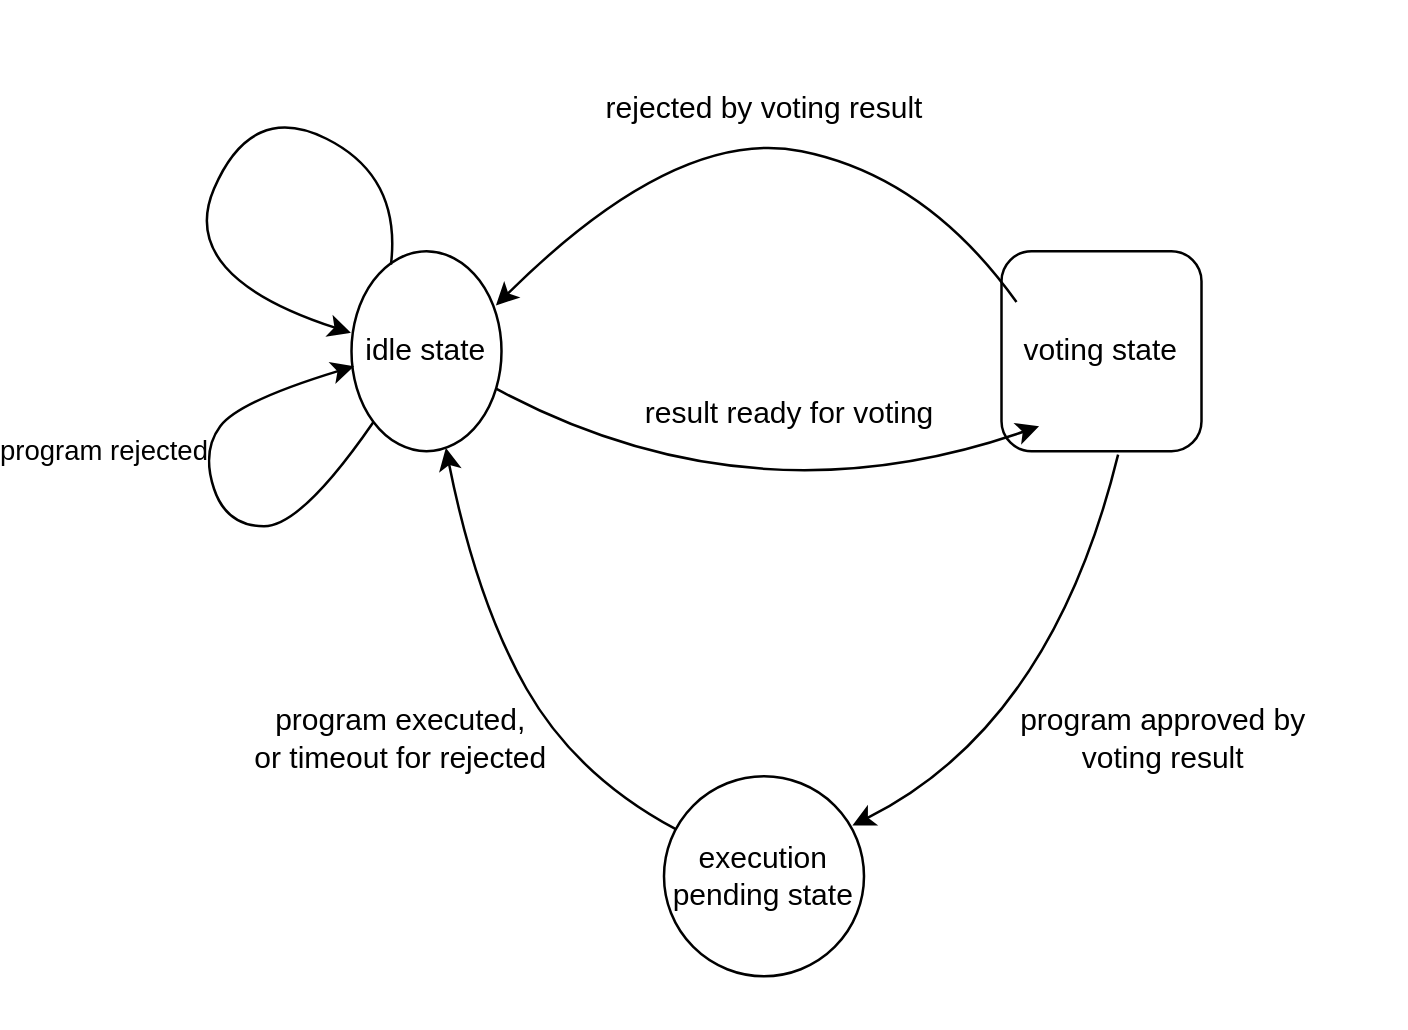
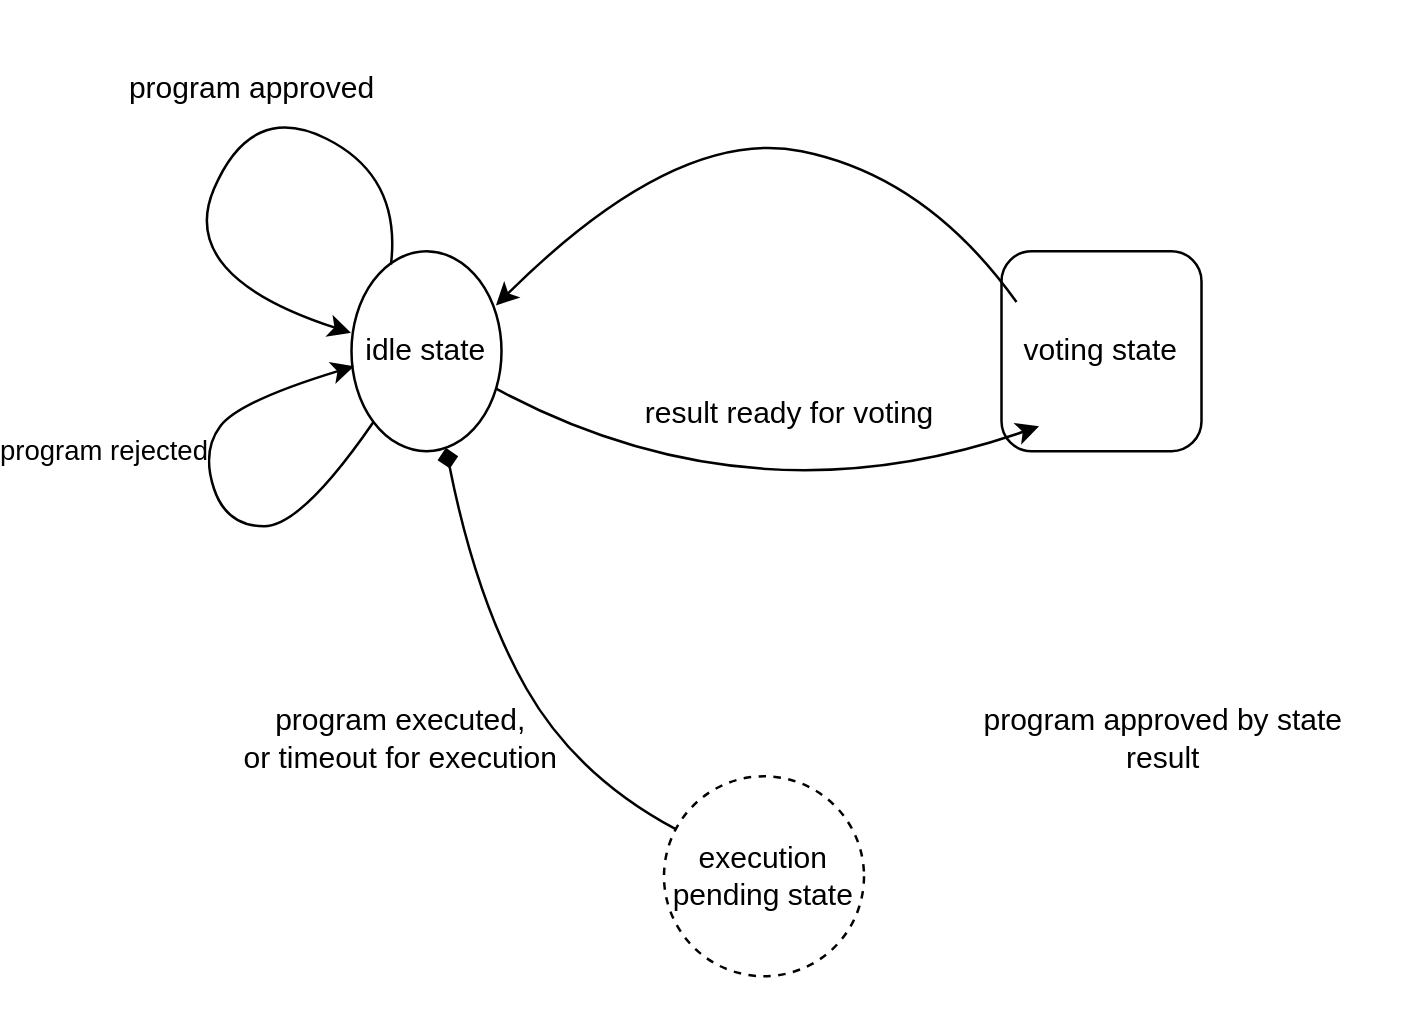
  <mxCell id="0" />
  <mxCell id="1" parent="0" />
  <mxCell id="2" value="idle state" style="ellipse;whiteSpace=wrap;html=1;aspect=fixed;" vertex="1" parent="1"><mxGeometry x="120" y="100" width="60" height="80" as="geometry" /></mxCell>
  <mxCell id="3" value="voting state" style="whiteSpace=wrap;html=1;aspect=fixed;rounded=1;" vertex="1" parent="1"><mxGeometry x="380" y="100" width="80" height="80" as="geometry" /></mxCell>
- <mxCell id="4" value="execution pending state" style="ellipse;whiteSpace=wrap;html=1;aspect=fixed;" vertex="1" parent="1"><mxGeometry x="245" y="310" width="80" height="80" as="geometry" /></mxCell>
+ <mxCell id="4" value="execution pending state" style="ellipse;whiteSpace=wrap;html=1;aspect=fixed;dashed=1;" vertex="1" parent="1"><mxGeometry x="245" y="310" width="80" height="80" as="geometry" /></mxCell>
  <mxCell id="5" value="" style="curved=1;endArrow=classic;html=1;rounded=0;exitX=0.263;exitY=0.067;exitDx=0;exitDy=0;exitPerimeter=0;entryX=-0.004;entryY=0.408;entryDx=0;entryDy=0;entryPerimeter=0;" edge="1" parent="1" source="2" target="2"><mxGeometry width="50" height="50" relative="1" as="geometry"><mxPoint x="190" y="120" as="sourcePoint" /><mxPoint x="240" y="70" as="targetPoint" /><Array as="points"><mxPoint x="140" y="70" /><mxPoint x="80" y="40" /><mxPoint x="50" y="110" /></Array></mxGeometry></mxCell>
  <mxCell id="6" value="" style="curved=1;endArrow=classic;html=1;rounded=0;exitX=0;exitY=1;exitDx=0;exitDy=0;entryX=0.017;entryY=0.575;entryDx=0;entryDy=0;entryPerimeter=0;" edge="1" parent="1" source="2" target="2"><mxGeometry width="50" height="50" relative="1" as="geometry"><mxPoint x="88" y="287" as="sourcePoint" /><mxPoint x="60" y="270" as="targetPoint" /><Array as="points"><mxPoint x="100" y="210" /><mxPoint x="70" y="210" /><mxPoint x="60" y="180" /><mxPoint x="75" y="160" /></Array></mxGeometry></mxCell>
  <mxCell id="7" value="program rejected" style="edgeLabel;html=1;align=center;verticalAlign=middle;resizable=0;points=[];" vertex="1" connectable="0" parent="6"><mxGeometry x="-0.025" relative="1" as="geometry"><mxPoint x="-47" y="-22" as="offset" /></mxGeometry></mxCell>
+ <mxCell id="8" value="program approved" style="text;html=1;align=center;verticalAlign=middle;resizable=0;points=[];autosize=1;strokeColor=none;fillColor=none;" vertex="1" parent="1"><mxGeometry x="20" y="20" width="120" height="30" as="geometry" /></mxCell>
  <mxCell id="9" value="result ready for voting" style="text;html=1;align=center;verticalAlign=middle;resizable=0;points=[];autosize=1;strokeColor=none;fillColor=none;" vertex="1" parent="1"><mxGeometry x="220" y="150" width="150" height="30" as="geometry" /></mxCell>
  <mxCell id="10" value="" style="curved=1;endArrow=classic;html=1;rounded=0;entryX=0.188;entryY=0.875;entryDx=0;entryDy=0;entryPerimeter=0;" edge="1" parent="1" source="2" target="3"><mxGeometry width="50" height="50" relative="1" as="geometry"><mxPoint x="200.004" y="218.284" as="sourcePoint" /><mxPoint x="394.04" y="172" as="targetPoint" /><Array as="points"><mxPoint x="280" y="210" /></Array></mxGeometry></mxCell>
  <mxCell id="11" value="" style="curved=1;endArrow=classic;html=1;rounded=0;exitX=0.075;exitY=0.254;exitDx=0;exitDy=0;exitPerimeter=0;entryX=0.963;entryY=0.271;entryDx=0;entryDy=0;entryPerimeter=0;" edge="1" parent="1" source="3" target="2"><mxGeometry width="50" height="50" relative="1" as="geometry"><mxPoint x="280" y="90" as="sourcePoint" /><mxPoint x="330" y="40" as="targetPoint" /><Array as="points"><mxPoint x="350" y="70" /><mxPoint x="250" y="50" /></Array></mxGeometry></mxCell>
- <mxCell id="12" value="rejected by voting result" style="text;html=1;align=center;verticalAlign=middle;resizable=0;points=[];autosize=1;strokeColor=none;fillColor=none;" vertex="1" parent="1"><mxGeometry x="210" y="28" width="150" height="30" as="geometry" /></mxCell>
- <mxCell id="13" value="" style="curved=1;endArrow=classic;html=1;rounded=0;exitX=0.583;exitY=1.017;exitDx=0;exitDy=0;exitPerimeter=0;entryX=0.942;entryY=0.246;entryDx=0;entryDy=0;entryPerimeter=0;" edge="1" parent="1" source="3" target="4"><mxGeometry width="50" height="50" relative="1" as="geometry"><mxPoint x="500" y="290" as="sourcePoint" /><mxPoint x="550" y="240" as="targetPoint" /><Array as="points"><mxPoint x="400" y="290" /></Array></mxGeometry></mxCell>
- <mxCell id="14" value="program approved by voting result" style="text;html=1;strokeColor=none;fillColor=none;align=center;verticalAlign=middle;whiteSpace=wrap;rounded=0;" vertex="1" parent="1"><mxGeometry x="370" y="280" width="150" height="30" as="geometry" /></mxCell>
- <mxCell id="15" value="" style="curved=1;endArrow=classic;html=1;rounded=0;" edge="1" parent="1" source="4" target="2"><mxGeometry width="50" height="50" relative="1" as="geometry"><mxPoint x="220" y="280" as="sourcePoint" /><mxPoint x="270" y="230" as="targetPoint" /><Array as="points"><mxPoint x="210" y="310" /><mxPoint x="170" y="240" /></Array></mxGeometry></mxCell>
- <mxCell id="16" value="program executed,&lt;br&gt;or timeout for rejected" style="text;html=1;strokeColor=none;fillColor=none;align=center;verticalAlign=middle;whiteSpace=wrap;rounded=0;" vertex="1" parent="1"><mxGeometry x="60" y="280" width="160" height="30" as="geometry" /></mxCell>
+ <mxCell id="14" value="program approved by state result" style="text;html=1;strokeColor=none;fillColor=none;align=center;verticalAlign=middle;whiteSpace=wrap;rounded=0;" vertex="1" parent="1"><mxGeometry x="370" y="280" width="150" height="30" as="geometry" /></mxCell>
+ <mxCell id="15" value="" style="curved=1;endArrow=diamond;html=1;rounded=0;" edge="1" parent="1" source="4" target="2"><mxGeometry width="50" height="50" relative="1" as="geometry"><mxPoint x="220" y="280" as="sourcePoint" /><mxPoint x="270" y="230" as="targetPoint" /><Array as="points"><mxPoint x="210" y="310" /><mxPoint x="170" y="240" /></Array></mxGeometry></mxCell>
+ <mxCell id="16" value="program executed,&lt;br&gt;or timeout for execution" style="text;html=1;strokeColor=none;fillColor=none;align=center;verticalAlign=middle;whiteSpace=wrap;rounded=0;" vertex="1" parent="1"><mxGeometry x="60" y="280" width="160" height="30" as="geometry" /></mxCell>
